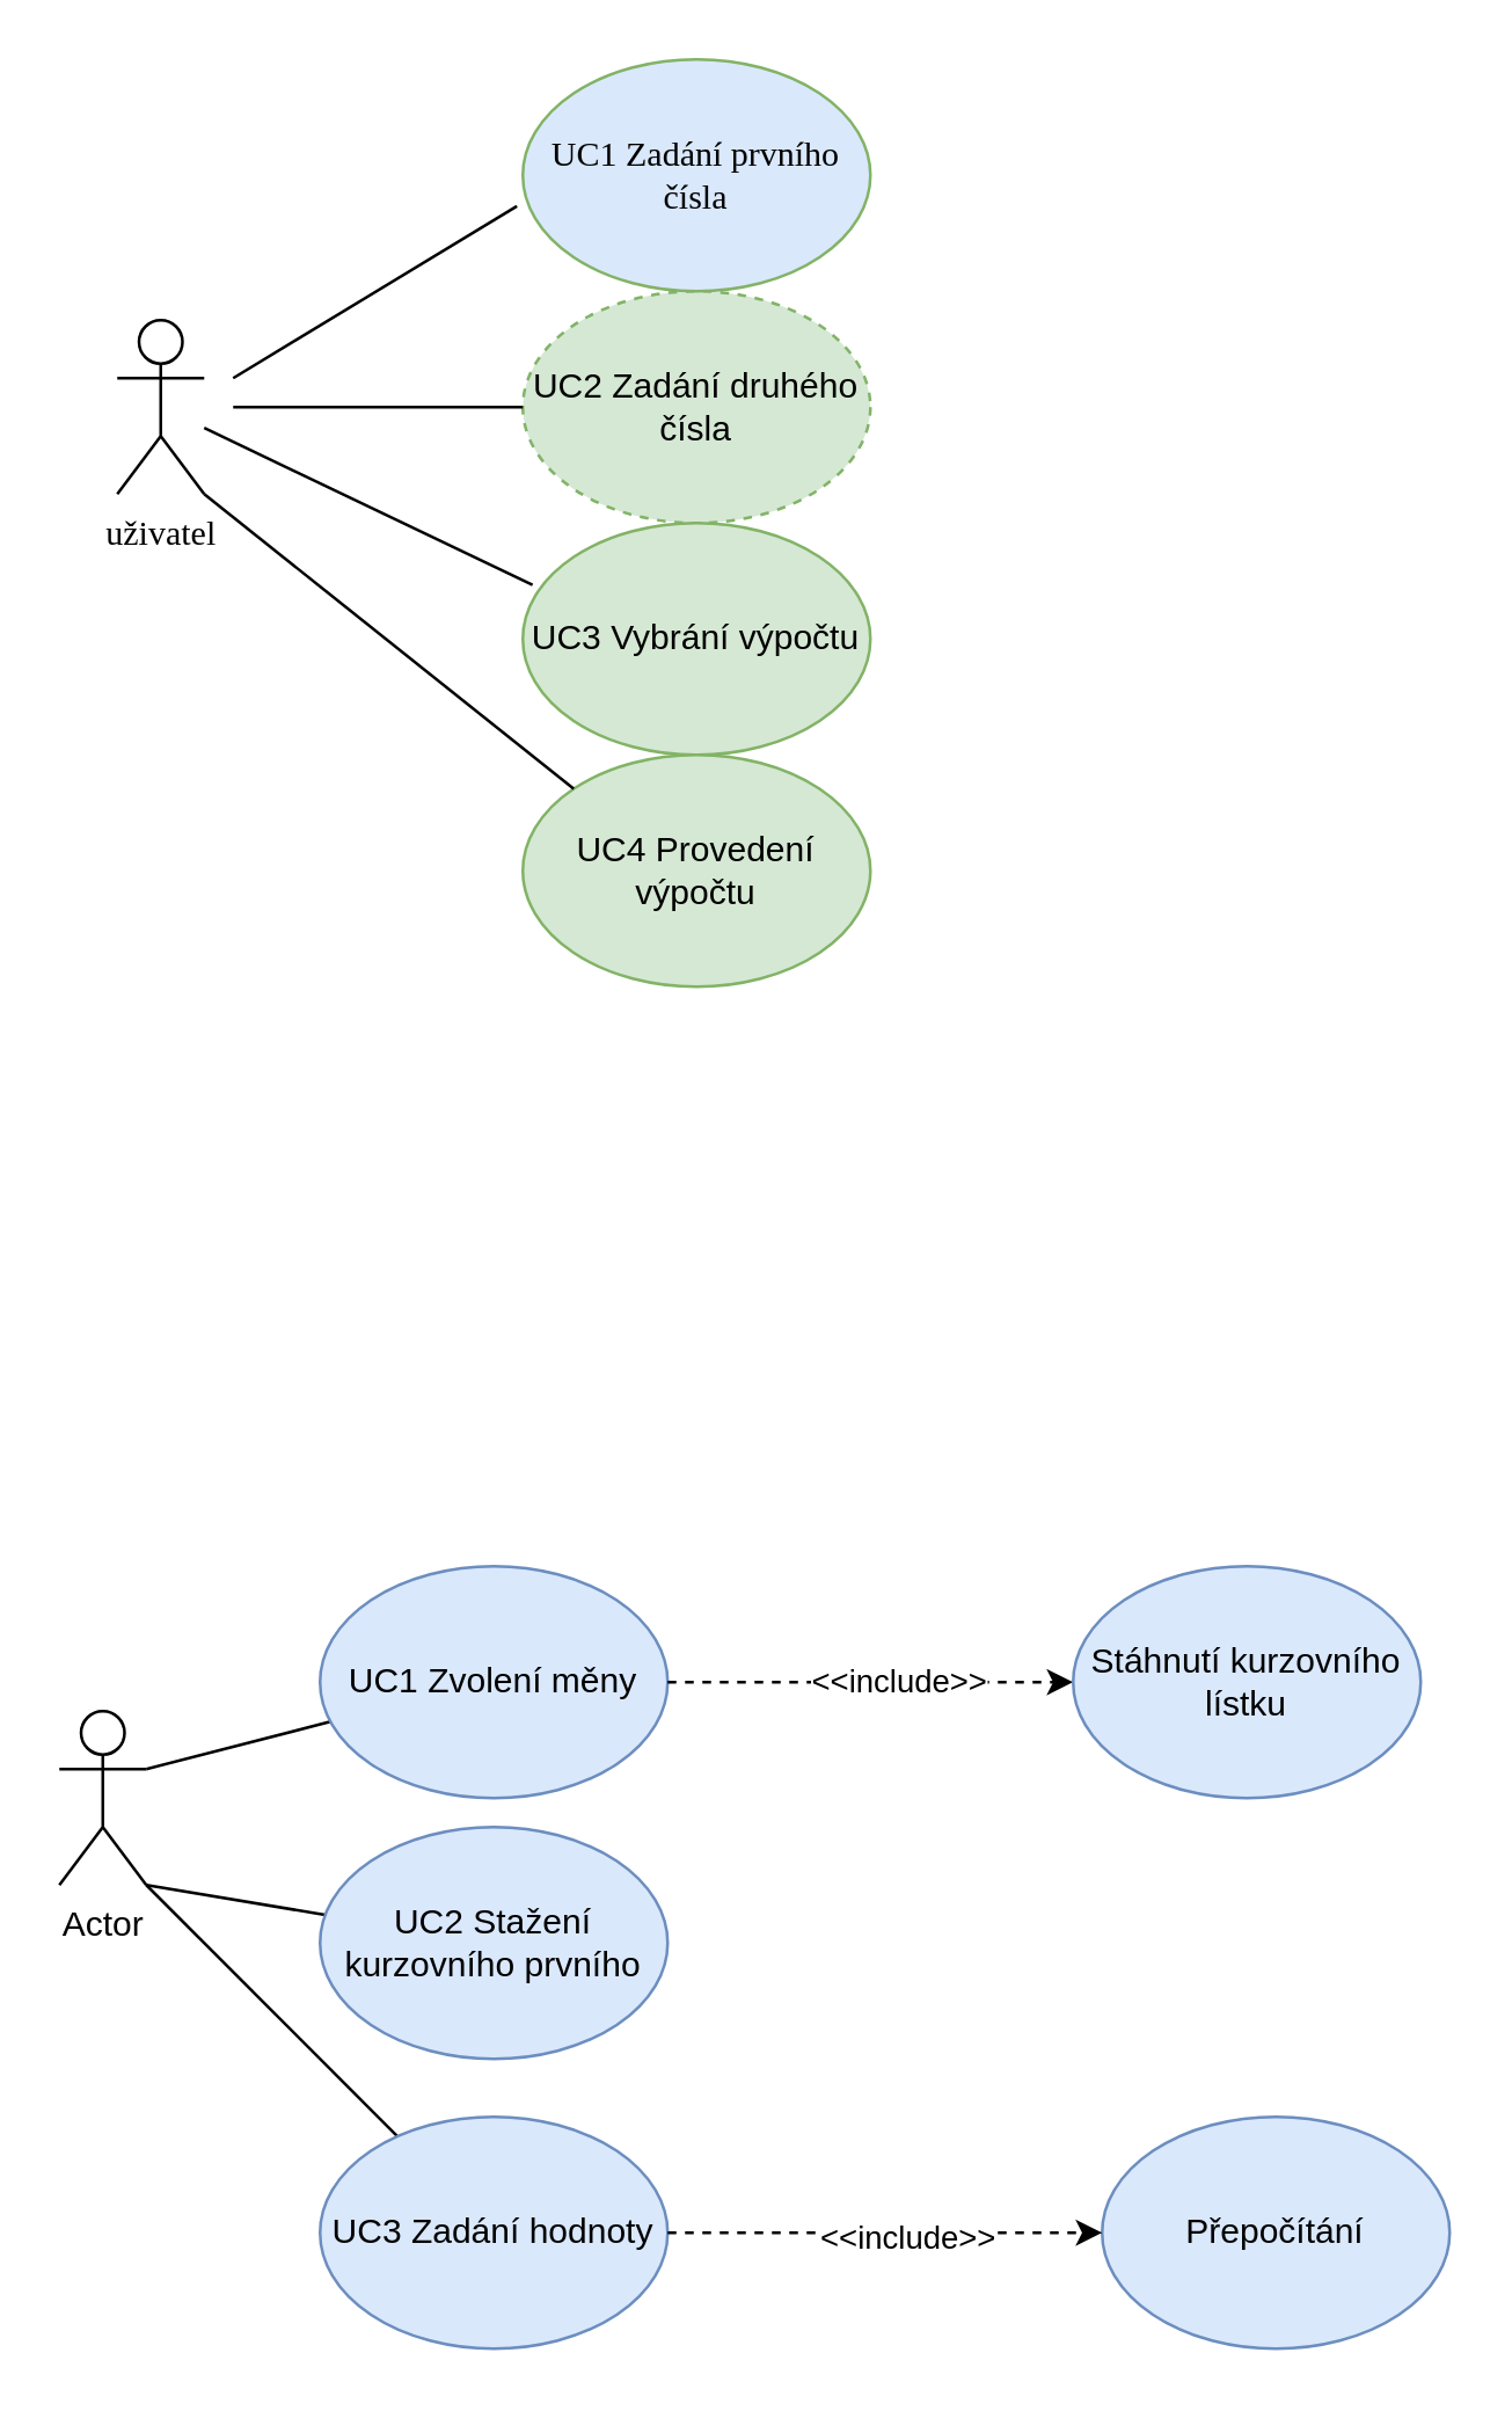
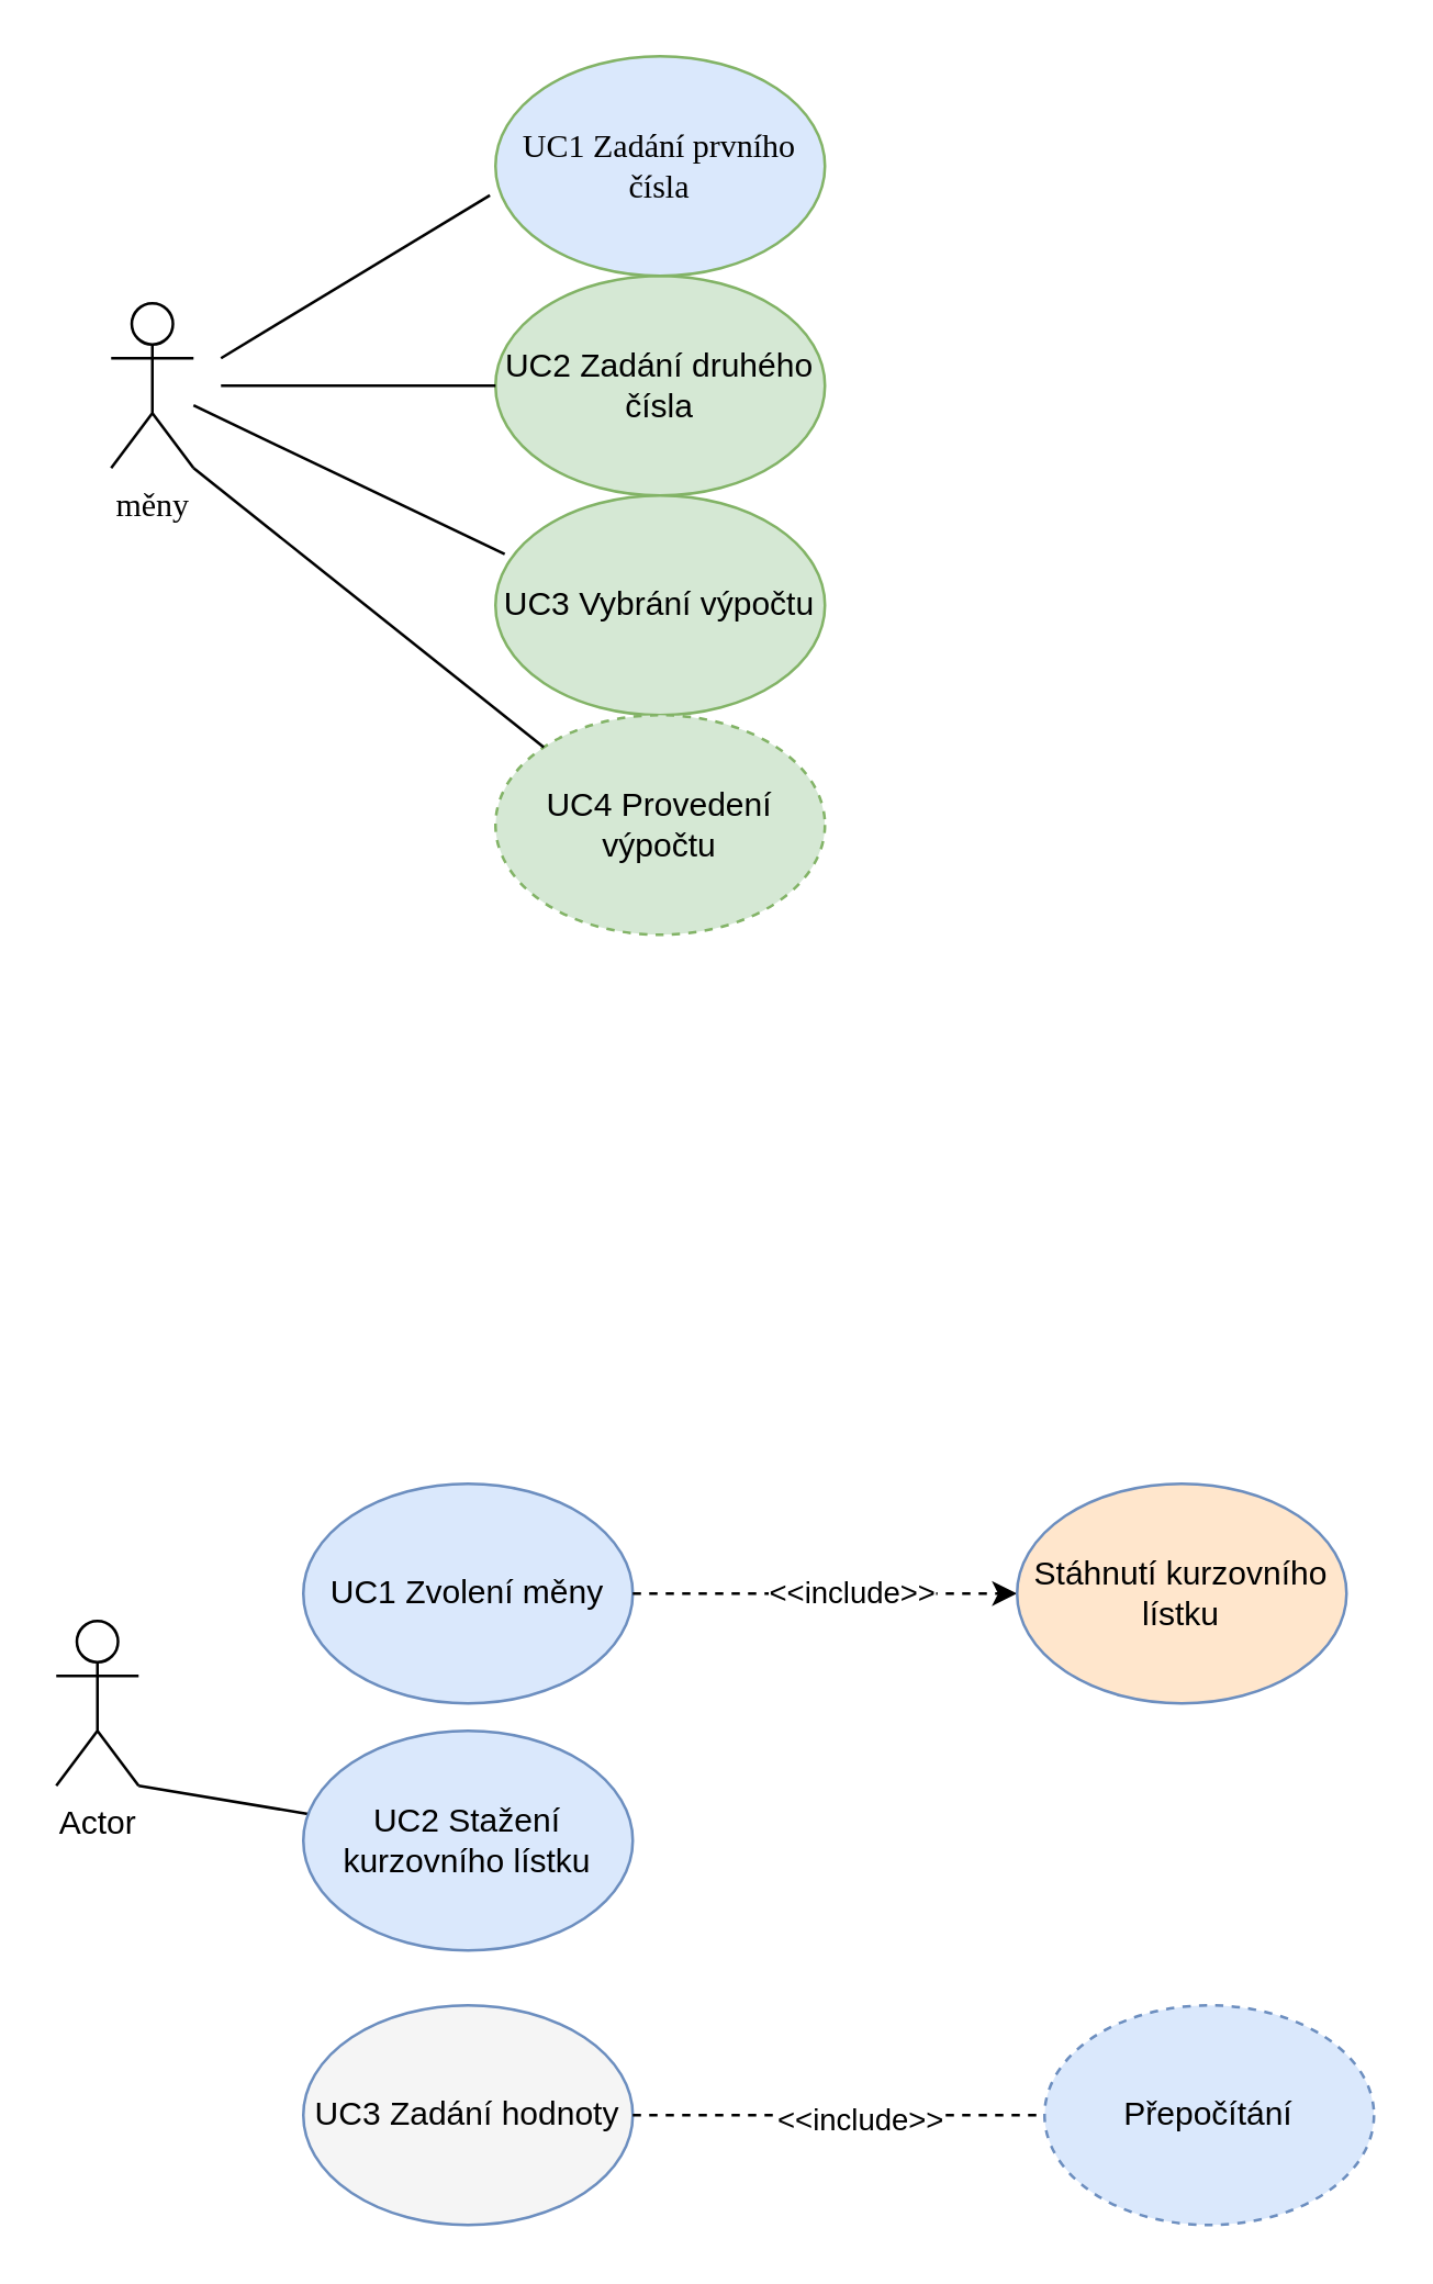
  <mxCell id="0" />
  <mxCell id="1" parent="0" />
- <mxCell id="2" value="UC2 Zadání druhého čísla" style="ellipse;whiteSpace=wrap;html=1;fillColor=#d5e8d4;strokeColor=#82b366;dashed=1;" vertex="1" parent="1"><mxGeometry x="180" y="100" width="120" height="80" as="geometry" /></mxCell>
- <mxCell id="3" value="uživatel" style="shape=umlActor;verticalLabelPosition=bottom;verticalAlign=top;html=1;outlineConnect=0;fontFamily=Verdana;" vertex="1" parent="1"><mxGeometry x="40" y="110" width="30" height="60" as="geometry" /></mxCell>
+ <mxCell id="2" value="UC2 Zadání druhého čísla" style="ellipse;whiteSpace=wrap;html=1;fillColor=#d5e8d4;strokeColor=#82b366;" vertex="1" parent="1"><mxGeometry x="180" y="100" width="120" height="80" as="geometry" /></mxCell>
+ <mxCell id="3" value="měny" style="shape=umlActor;verticalLabelPosition=bottom;verticalAlign=top;html=1;outlineConnect=0;fontFamily=Verdana;" vertex="1" parent="1"><mxGeometry x="40" y="110" width="30" height="60" as="geometry" /></mxCell>
  <mxCell id="4" value="" style="endArrow=none;html=1;rounded=0;entryX=0;entryY=0.5;entryDx=0;entryDy=0;" edge="1" parent="1" target="2"><mxGeometry width="50" height="50" relative="1" as="geometry"><mxPoint x="80" y="140" as="sourcePoint" /><mxPoint x="400" y="240" as="targetPoint" /><Array as="points" /></mxGeometry></mxCell>
  <mxCell id="5" value="UC1 Zadání prvního čísla" style="ellipse;whiteSpace=wrap;html=1;fillColor=#dae8fc;strokeColor=#82b366;fontFamily=Verdana;" vertex="1" parent="1"><mxGeometry x="180" y="20" width="120" height="80" as="geometry" /></mxCell>
  <mxCell id="6" value="" style="endArrow=none;html=1;rounded=0;entryX=-0.017;entryY=0.633;entryDx=0;entryDy=0;entryPerimeter=0;" edge="1" parent="1" target="5"><mxGeometry width="50" height="50" relative="1" as="geometry"><mxPoint x="80" y="130" as="sourcePoint" /><mxPoint x="400" y="240" as="targetPoint" /></mxGeometry></mxCell>
  <mxCell id="7" value="UC3 Vybrání výpočtu" style="ellipse;whiteSpace=wrap;html=1;fillColor=#d5e8d4;strokeColor=#82b366;" vertex="1" parent="1"><mxGeometry x="180" y="180" width="120" height="80" as="geometry" /></mxCell>
  <mxCell id="8" value="" style="endArrow=none;html=1;rounded=0;entryX=0.028;entryY=0.267;entryDx=0;entryDy=0;entryPerimeter=0;" edge="1" parent="1" source="3" target="7"><mxGeometry width="50" height="50" relative="1" as="geometry"><mxPoint x="60" y="150" as="sourcePoint" /><mxPoint x="190" y="200" as="targetPoint" /></mxGeometry></mxCell>
- <mxCell id="9" value="UC4 Provedení výpočtu" style="ellipse;whiteSpace=wrap;html=1;fillColor=#d5e8d4;strokeColor=#82b366;" vertex="1" parent="1"><mxGeometry x="180" y="260" width="120" height="80" as="geometry" /></mxCell>
+ <mxCell id="9" value="UC4 Provedení výpočtu" style="ellipse;whiteSpace=wrap;html=1;fillColor=#d5e8d4;strokeColor=#82b366;dashed=1;" vertex="1" parent="1"><mxGeometry x="180" y="260" width="120" height="80" as="geometry" /></mxCell>
  <mxCell id="10" value="" style="endArrow=none;html=1;rounded=0;entryX=0;entryY=0;entryDx=0;entryDy=0;exitX=1;exitY=1;exitDx=0;exitDy=0;exitPerimeter=0;" edge="1" parent="1" source="3" target="9"><mxGeometry width="50" height="50" relative="1" as="geometry"><mxPoint x="70" y="160" as="sourcePoint" /><mxPoint x="210" y="280" as="targetPoint" /></mxGeometry></mxCell>
  <mxCell id="11" value="Actor" style="shape=umlActor;verticalLabelPosition=bottom;verticalAlign=top;html=1;outlineConnect=0;" vertex="1" parent="1"><mxGeometry x="20" y="590" width="30" height="60" as="geometry" /></mxCell>
- <mxCell id="12" value="" style="endArrow=none;html=1;rounded=0;exitX=1;exitY=0.333;exitDx=0;exitDy=0;exitPerimeter=0;" edge="1" parent="1" source="11" target="13"><mxGeometry width="50" height="50" relative="1" as="geometry"><mxPoint x="250" y="600" as="sourcePoint" /><mxPoint x="130" y="580" as="targetPoint" /></mxGeometry></mxCell>
  <mxCell id="13" value="UC1 Zvolení měny" style="ellipse;whiteSpace=wrap;html=1;fillColor=#dae8fc;strokeColor=#6c8ebf;" vertex="1" parent="1"><mxGeometry x="110" y="540" width="120" height="80" as="geometry" /></mxCell>
  <mxCell id="14" value="" style="endArrow=none;html=1;rounded=0;exitX=1;exitY=1;exitDx=0;exitDy=0;exitPerimeter=0;" edge="1" parent="1" source="11" target="15"><mxGeometry width="50" height="50" relative="1" as="geometry"><mxPoint x="250" y="600" as="sourcePoint" /><mxPoint x="110" y="660" as="targetPoint" /></mxGeometry></mxCell>
- <mxCell id="15" value="UC2 Stažení kurzovního prvního" style="ellipse;whiteSpace=wrap;html=1;fillColor=#dae8fc;strokeColor=#6c8ebf;" vertex="1" parent="1"><mxGeometry x="110" y="630" width="120" height="80" as="geometry" /></mxCell>
- <mxCell id="16" value="" style="endArrow=none;html=1;rounded=0;exitX=1;exitY=1;exitDx=0;exitDy=0;exitPerimeter=0;" edge="1" parent="1" source="11" target="17"><mxGeometry width="50" height="50" relative="1" as="geometry"><mxPoint x="250" y="600" as="sourcePoint" /><mxPoint x="110" y="750" as="targetPoint" /></mxGeometry></mxCell>
- <mxCell id="17" value="UC3 Zadání hodnoty" style="ellipse;whiteSpace=wrap;html=1;fillColor=#dae8fc;strokeColor=#6c8ebf;" vertex="1" parent="1"><mxGeometry x="110" y="730" width="120" height="80" as="geometry" /></mxCell>
- <mxCell id="18" value="Přepočítání" style="ellipse;whiteSpace=wrap;html=1;fillColor=#dae8fc;strokeColor=#6c8ebf;" vertex="1" parent="1"><mxGeometry x="380" y="730" width="120" height="80" as="geometry" /></mxCell>
+ <mxCell id="15" value="UC2 Stažení kurzovního lístku" style="ellipse;whiteSpace=wrap;html=1;fillColor=#dae8fc;strokeColor=#6c8ebf;" vertex="1" parent="1"><mxGeometry x="110" y="630" width="120" height="80" as="geometry" /></mxCell>
+ <mxCell id="17" value="UC3 Zadání hodnoty" style="ellipse;whiteSpace=wrap;html=1;fillColor=#f5f5f5;strokeColor=#6c8ebf;" vertex="1" parent="1"><mxGeometry x="110" y="730" width="120" height="80" as="geometry" /></mxCell>
+ <mxCell id="18" value="Přepočítání" style="ellipse;whiteSpace=wrap;html=1;fillColor=#dae8fc;strokeColor=#6c8ebf;dashed=1;" vertex="1" parent="1"><mxGeometry x="380" y="730" width="120" height="80" as="geometry" /></mxCell>
  <mxCell id="19" value="&amp;lt;&amp;lt;" style="endArrow=classic;dashed=1;html=1;rounded=0;exitX=1;exitY=0.5;exitDx=0;exitDy=0;" edge="1" parent="1" source="13" target="21"><mxGeometry width="50" height="50" relative="1" as="geometry"><mxPoint x="250" y="720" as="sourcePoint" /><mxPoint x="300" y="580" as="targetPoint" /></mxGeometry></mxCell>
  <mxCell id="20" value="&amp;lt;&amp;lt;include&amp;gt;&amp;gt;" style="edgeLabel;html=1;align=center;verticalAlign=middle;resizable=0;points=[];" vertex="1" connectable="0" parent="19"><mxGeometry x="0.133" y="1" relative="1" as="geometry"><mxPoint as="offset" /></mxGeometry></mxCell>
- <mxCell id="21" value="Stáhnutí kurzovního lístku" style="ellipse;whiteSpace=wrap;html=1;fillColor=#dae8fc;strokeColor=#6c8ebf;" vertex="1" parent="1"><mxGeometry x="370" y="540" width="120" height="80" as="geometry" /></mxCell>
- <mxCell id="22" value="&amp;lt;&amp;lt;" style="endArrow=classic;dashed=1;html=1;rounded=0;exitX=1;exitY=0.5;exitDx=0;exitDy=0;entryX=0;entryY=0.5;entryDx=0;entryDy=0;" edge="1" parent="1" source="17" target="18"><mxGeometry width="50" height="50" relative="1" as="geometry"><mxPoint x="250" y="720" as="sourcePoint" /><mxPoint x="300" y="670" as="targetPoint" /></mxGeometry></mxCell>
+ <mxCell id="21" value="Stáhnutí kurzovního lístku" style="ellipse;whiteSpace=wrap;html=1;fillColor=#ffe6cc;strokeColor=#6c8ebf;" vertex="1" parent="1"><mxGeometry x="370" y="540" width="120" height="80" as="geometry" /></mxCell>
+ <mxCell id="22" value="&amp;lt;&amp;lt;" style="endArrow=none;dashed=1;html=1;rounded=0;exitX=1;exitY=0.5;exitDx=0;exitDy=0;entryX=0;entryY=0.5;entryDx=0;entryDy=0;" edge="1" parent="1" source="17" target="18"><mxGeometry width="50" height="50" relative="1" as="geometry"><mxPoint x="250" y="720" as="sourcePoint" /><mxPoint x="300" y="670" as="targetPoint" /></mxGeometry></mxCell>
  <mxCell id="23" value="&amp;lt;&amp;lt;include&amp;gt;&amp;gt;" style="edgeLabel;html=1;align=center;verticalAlign=middle;resizable=0;points=[];" vertex="1" connectable="0" parent="22"><mxGeometry x="0.098" y="-1" relative="1" as="geometry"><mxPoint as="offset" /></mxGeometry></mxCell>
